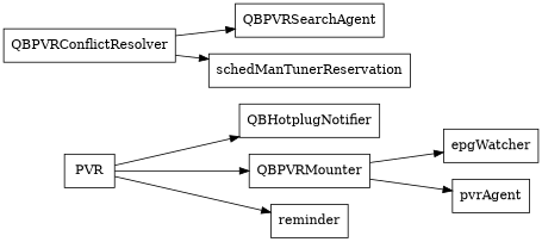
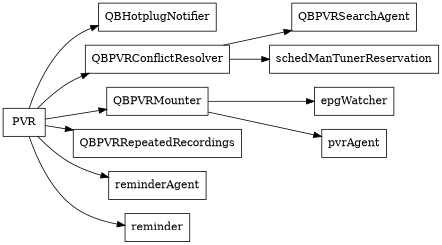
  digraph {
    rankdir=LR
    node [shape=box]
    n1 [label=PVR root=true]
    QBHotplugNotifier
    QBPVRConflictResolver
    QBPVRMounter
+   QBPVRRepeatedRecordings
+   reminderAgent
    reminder
    QBPVRSearchAgent
    schedManTunerReservation
    epgWatcher
    pvrAgent
    n1 -> QBHotplugNotifier
+   n1 -> QBPVRConflictResolver
    n1 -> QBPVRMounter
+   n1 -> QBPVRRepeatedRecordings
+   n1 -> reminderAgent
    n1 -> reminder
    QBPVRConflictResolver -> QBPVRSearchAgent
    QBPVRConflictResolver -> schedManTunerReservation
    QBPVRMounter -> epgWatcher
    QBPVRMounter -> pvrAgent
  }
